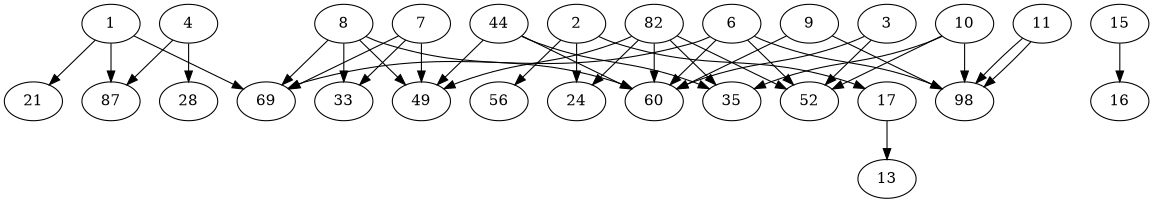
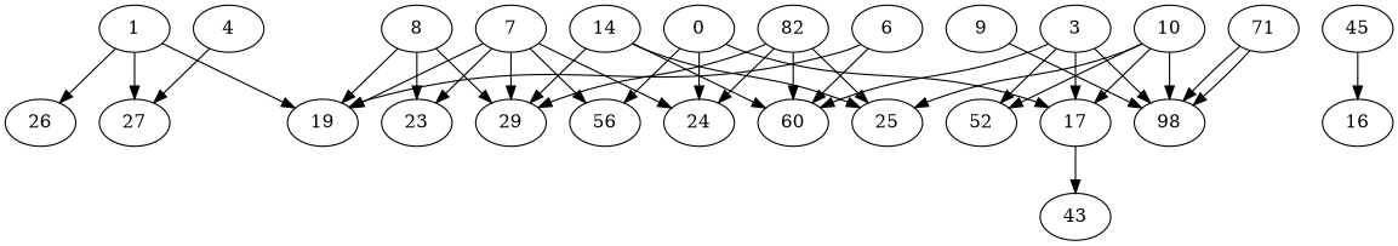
  digraph {
    node [alpha=0.12]
-   19 [label=69]
+   19
    1 [alpha=0.19]
-   21 [alpha=0.17]
-   27 [alpha=0.19 label=87]
-   2 [alpha=0.07]
+   21 [alpha=0.17 label=26]
+   27 [alpha=0.19]
+   2 [alpha=0.07 label=0]
    17 [alpha=0.09]
    24 [alpha=0.04]
    n8 [alpha=0.07 label=56]
-   13 [alpha=0.03]
+   13 [alpha=0.03 label=43]
    3 [alpha=0.05]
    n11 [alpha=0.00 label=60]
    n12 [alpha=0.10 label=52]
    4 [alpha=0.14]
-   28
    6 [alpha=0.10]
    n16 [label=98]
    7 [alpha=0.14]
-   23 [alpha=0.11 label=33]
-   29 [label=49]
+   23 [alpha=0.11]
+   29
    8 [alpha=0.16]
    9 [alpha=0.13]
    10 [alpha=0.16]
-   25 [alpha=0.19 label=35]
-   11 [alpha=0.16]
+   25 [alpha=0.19]
+   11 [alpha=0.16 label=71]
    n25 [alpha=0.18 label=82]
-   14 [alpha=0.14 label=44]
-   15 [alpha=0.11]
+   14 [alpha=0.14]
+   15 [alpha=0.11 label=45]
    16 [alpha=0.09]
    1 -> 19
    1 -> 21
    1 -> 27
    2 -> 17
    2 -> 24
    2 -> n8
    17 -> 13
+   3 -> 17
    3 -> n11
    3 -> n12
    4 -> 27
-   4 -> 28
    6 -> 19
    6 -> n11
-   6 -> n12
-   6 -> n16
+   3 -> n16
    7 -> 19
+   7 -> 24
+   7 -> n8
    7 -> 23
    7 -> 29
    8 -> 19
-   8 -> n11
    8 -> 23
    8 -> 29
-   9 -> n11
    9 -> n16
+   10 -> 17
    10 -> n12
    10 -> n16
    10 -> 25
    11 -> n16
    11 -> n16
    n25 -> 24
    n25 -> n11
-   n25 -> n12
    n25 -> 29
    n25 -> 25
    14 -> n11
    14 -> 29
    14 -> 25
    15 -> 16
  }
